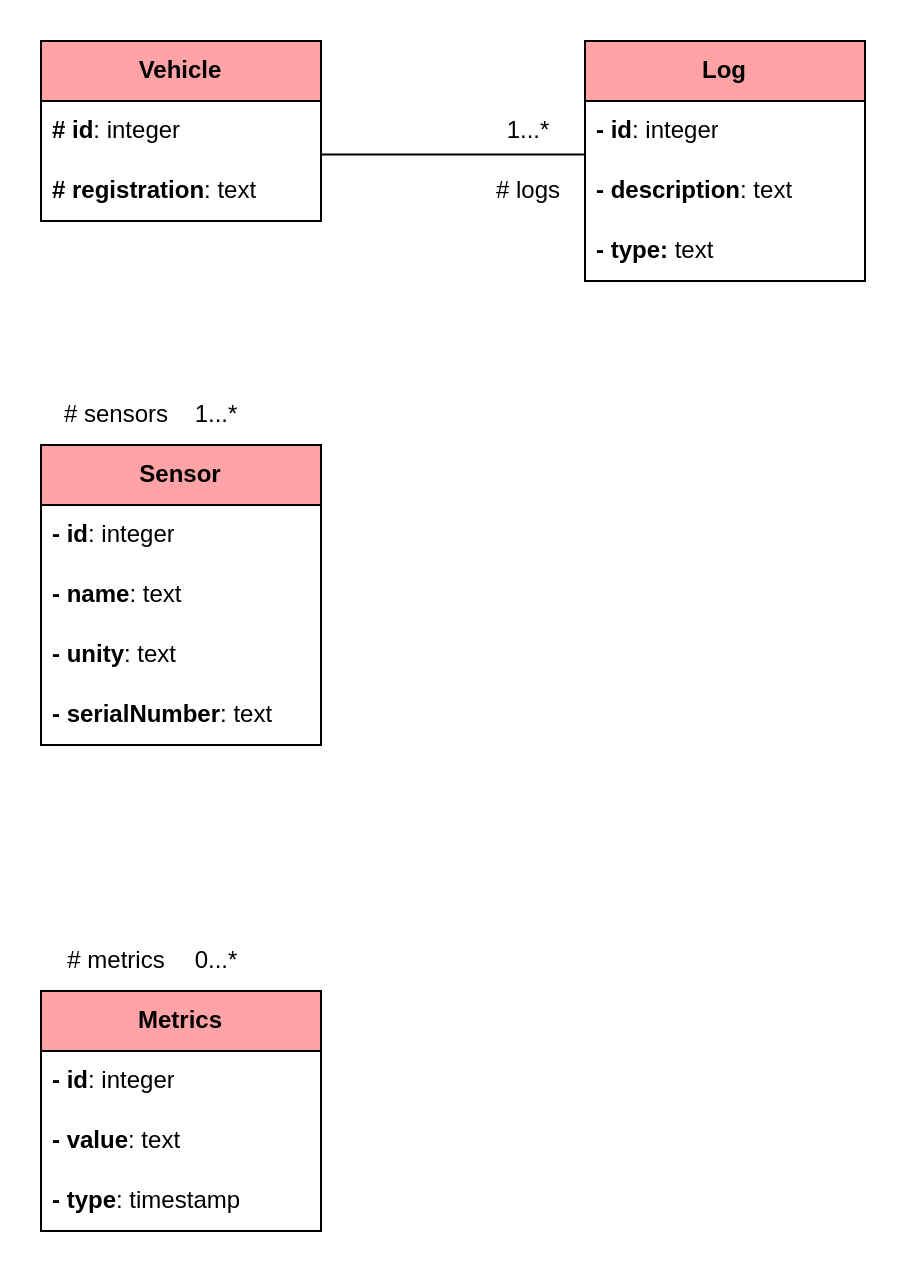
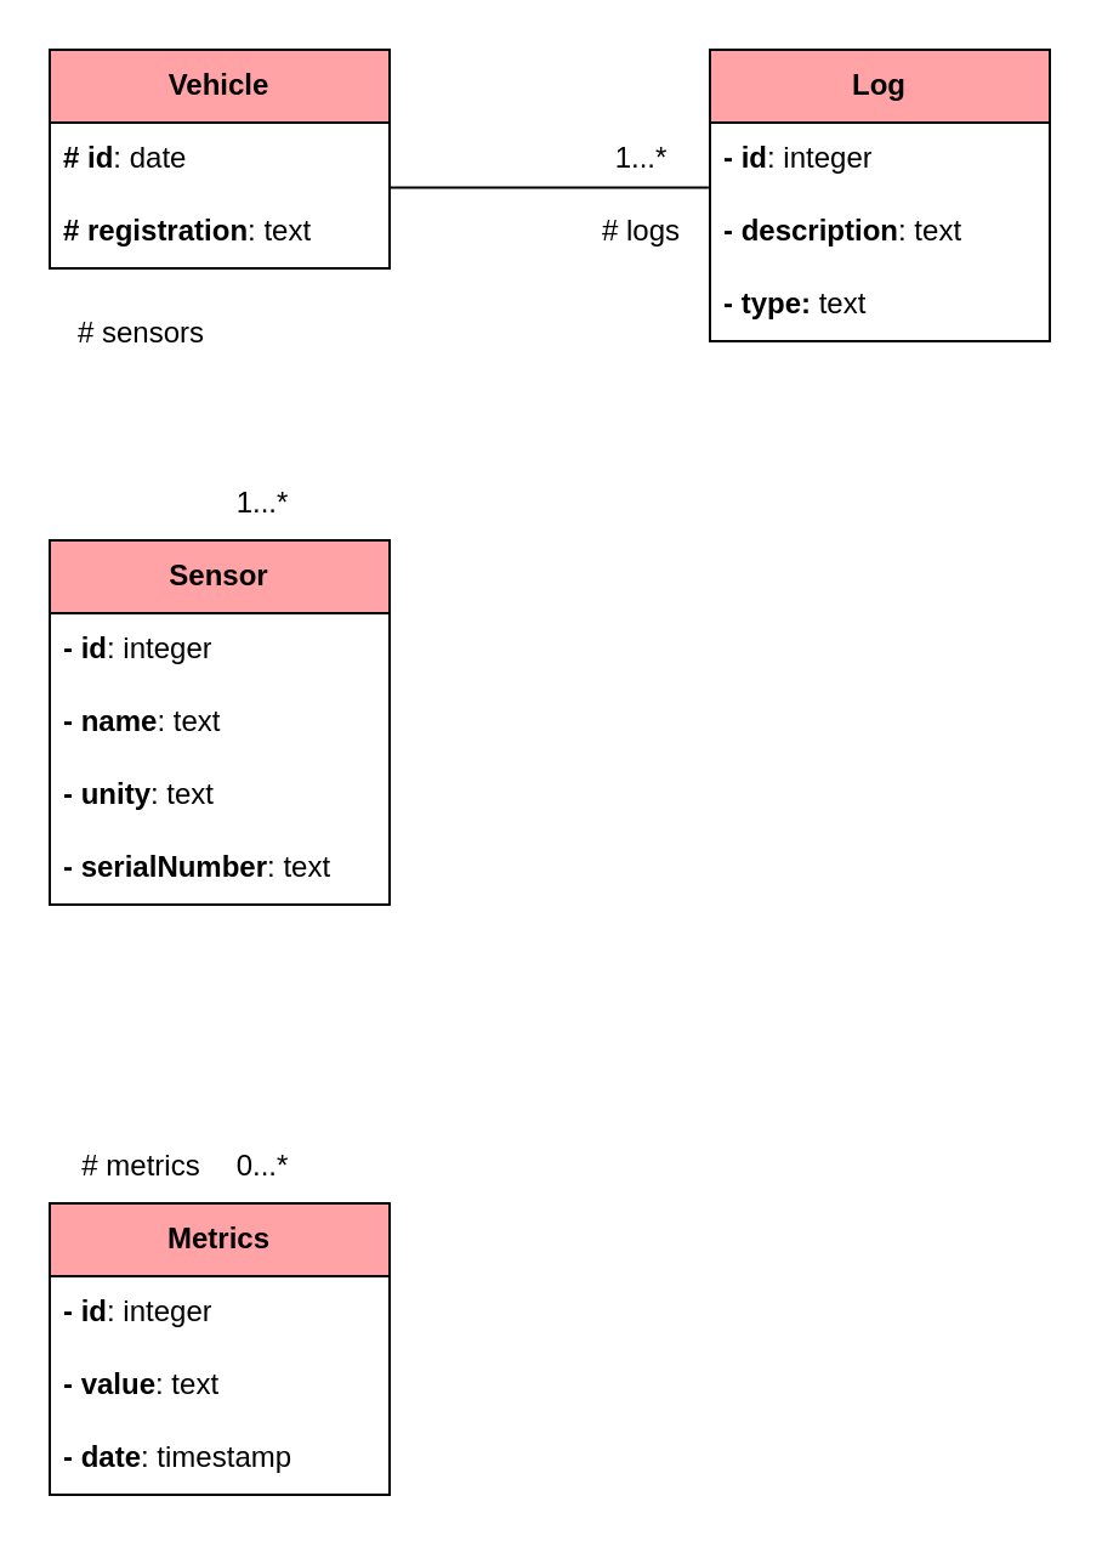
  <mxCell id="0" />
  <mxCell id="1" parent="0" />
  <mxCell id="2" value="&lt;b&gt;Vehicle&lt;/b&gt;" style="swimlane;fontStyle=0;childLayout=stackLayout;horizontal=1;startSize=30;horizontalStack=0;resizeParent=1;resizeParentMax=0;resizeLast=0;collapsible=1;marginBottom=0;whiteSpace=wrap;html=1;fillColor=light-dark(#FFA3A6,var(--ge-dark-color, #121212));" vertex="1" parent="1"><mxGeometry x="20" y="20" width="140" height="90" as="geometry" /></mxCell>
- <mxCell id="3" value="&lt;b&gt;# id&lt;/b&gt;: integer" style="text;strokeColor=none;fillColor=none;align=left;verticalAlign=middle;spacingLeft=4;spacingRight=4;overflow=hidden;points=[[0,0.5],[1,0.5]];portConstraint=eastwest;rotatable=0;whiteSpace=wrap;html=1;" vertex="1" parent="2"><mxGeometry y="30" width="140" height="30" as="geometry" /></mxCell>
+ <mxCell id="3" value="&lt;b&gt;# id&lt;/b&gt;: date" style="text;strokeColor=none;fillColor=none;align=left;verticalAlign=middle;spacingLeft=4;spacingRight=4;overflow=hidden;points=[[0,0.5],[1,0.5]];portConstraint=eastwest;rotatable=0;whiteSpace=wrap;html=1;" vertex="1" parent="2"><mxGeometry y="30" width="140" height="30" as="geometry" /></mxCell>
  <mxCell id="4" value="&lt;b&gt;# registration&lt;/b&gt;: text" style="text;strokeColor=none;fillColor=none;align=left;verticalAlign=middle;spacingLeft=4;spacingRight=4;overflow=hidden;points=[[0,0.5],[1,0.5]];portConstraint=eastwest;rotatable=0;whiteSpace=wrap;html=1;" vertex="1" parent="2"><mxGeometry y="60" width="140" height="30" as="geometry" /></mxCell>
  <mxCell id="5" value="&lt;b&gt;Log&lt;/b&gt;" style="swimlane;fontStyle=0;childLayout=stackLayout;horizontal=1;startSize=30;horizontalStack=0;resizeParent=1;resizeParentMax=0;resizeLast=0;collapsible=1;marginBottom=0;whiteSpace=wrap;html=1;fillColor=light-dark(#FFA3A6,var(--ge-dark-color, #121212));" vertex="1" parent="1"><mxGeometry x="292" y="20" width="140" height="120" as="geometry" /></mxCell>
  <mxCell id="6" value="&lt;b&gt;- id&lt;/b&gt;: integer" style="text;strokeColor=none;fillColor=none;align=left;verticalAlign=middle;spacingLeft=4;spacingRight=4;overflow=hidden;points=[[0,0.5],[1,0.5]];portConstraint=eastwest;rotatable=0;whiteSpace=wrap;html=1;" vertex="1" parent="5"><mxGeometry y="30" width="140" height="30" as="geometry" /></mxCell>
  <mxCell id="7" value="&lt;b&gt;- description&lt;/b&gt;: text" style="text;strokeColor=none;fillColor=none;align=left;verticalAlign=middle;spacingLeft=4;spacingRight=4;overflow=hidden;points=[[0,0.5],[1,0.5]];portConstraint=eastwest;rotatable=0;whiteSpace=wrap;html=1;" vertex="1" parent="5"><mxGeometry y="60" width="140" height="30" as="geometry" /></mxCell>
  <mxCell id="8" value="&lt;b&gt;- type:&lt;/b&gt;&amp;nbsp;text" style="text;strokeColor=none;fillColor=none;align=left;verticalAlign=middle;spacingLeft=4;spacingRight=4;overflow=hidden;points=[[0,0.5],[1,0.5]];portConstraint=eastwest;rotatable=0;whiteSpace=wrap;html=1;" vertex="1" parent="5"><mxGeometry y="90" width="140" height="30" as="geometry" /></mxCell>
  <mxCell id="9" value="&lt;b&gt;Sensor&lt;/b&gt;" style="swimlane;fontStyle=0;childLayout=stackLayout;horizontal=1;startSize=30;horizontalStack=0;resizeParent=1;resizeParentMax=0;resizeLast=0;collapsible=1;marginBottom=0;whiteSpace=wrap;html=1;fillColor=light-dark(#FFA3A6,var(--ge-dark-color, #121212));" vertex="1" parent="1"><mxGeometry x="20" y="222" width="140" height="150" as="geometry"><mxRectangle x="120" y="280" width="80" height="30" as="alternateBounds" /></mxGeometry></mxCell>
  <mxCell id="10" value="&lt;b&gt;- id&lt;/b&gt;: integer" style="text;strokeColor=none;fillColor=none;align=left;verticalAlign=middle;spacingLeft=4;spacingRight=4;overflow=hidden;points=[[0,0.5],[1,0.5]];portConstraint=eastwest;rotatable=0;whiteSpace=wrap;html=1;" vertex="1" parent="9"><mxGeometry y="30" width="140" height="30" as="geometry" /></mxCell>
  <mxCell id="11" value="&lt;b&gt;- name&lt;/b&gt;: text" style="text;strokeColor=none;fillColor=none;align=left;verticalAlign=middle;spacingLeft=4;spacingRight=4;overflow=hidden;points=[[0,0.5],[1,0.5]];portConstraint=eastwest;rotatable=0;whiteSpace=wrap;html=1;" vertex="1" parent="9"><mxGeometry y="60" width="140" height="30" as="geometry" /></mxCell>
  <mxCell id="12" value="&lt;b&gt;- unity&lt;/b&gt;: text" style="text;strokeColor=none;fillColor=none;align=left;verticalAlign=middle;spacingLeft=4;spacingRight=4;overflow=hidden;points=[[0,0.5],[1,0.5]];portConstraint=eastwest;rotatable=0;whiteSpace=wrap;html=1;" vertex="1" parent="9"><mxGeometry y="90" width="140" height="30" as="geometry" /></mxCell>
  <mxCell id="13" value="&lt;b&gt;- serialNumber&lt;/b&gt;: text" style="text;strokeColor=none;fillColor=none;align=left;verticalAlign=middle;spacingLeft=4;spacingRight=4;overflow=hidden;points=[[0,0.5],[1,0.5]];portConstraint=eastwest;rotatable=0;whiteSpace=wrap;html=1;" vertex="1" parent="9"><mxGeometry y="120" width="140" height="30" as="geometry" /></mxCell>
  <mxCell id="14" value="&lt;b&gt;Metrics&lt;/b&gt;" style="swimlane;fontStyle=0;childLayout=stackLayout;horizontal=1;startSize=30;horizontalStack=0;resizeParent=1;resizeParentMax=0;resizeLast=0;collapsible=1;marginBottom=0;whiteSpace=wrap;html=1;fillColor=light-dark(#FFA3A6,var(--ge-dark-color, #121212));" vertex="1" parent="1"><mxGeometry x="20" y="495" width="140" height="120" as="geometry" /></mxCell>
  <mxCell id="15" value="&lt;b&gt;- id&lt;/b&gt;: integer" style="text;strokeColor=none;fillColor=none;align=left;verticalAlign=middle;spacingLeft=4;spacingRight=4;overflow=hidden;points=[[0,0.5],[1,0.5]];portConstraint=eastwest;rotatable=0;whiteSpace=wrap;html=1;" vertex="1" parent="14"><mxGeometry y="30" width="140" height="30" as="geometry" /></mxCell>
  <mxCell id="16" value="&lt;b&gt;- value&lt;/b&gt;: text" style="text;strokeColor=none;fillColor=none;align=left;verticalAlign=middle;spacingLeft=4;spacingRight=4;overflow=hidden;points=[[0,0.5],[1,0.5]];portConstraint=eastwest;rotatable=0;whiteSpace=wrap;html=1;" vertex="1" parent="14"><mxGeometry y="60" width="140" height="30" as="geometry" /></mxCell>
- <mxCell id="17" value="&lt;b&gt;- type&lt;/b&gt;: timestamp" style="text;strokeColor=none;fillColor=none;align=left;verticalAlign=middle;spacingLeft=4;spacingRight=4;overflow=hidden;points=[[0,0.5],[1,0.5]];portConstraint=eastwest;rotatable=0;whiteSpace=wrap;html=1;" vertex="1" parent="14"><mxGeometry y="90" width="140" height="30" as="geometry" /></mxCell>
+ <mxCell id="17" value="&lt;b&gt;- date&lt;/b&gt;: timestamp" style="text;strokeColor=none;fillColor=none;align=left;verticalAlign=middle;spacingLeft=4;spacingRight=4;overflow=hidden;points=[[0,0.5],[1,0.5]];portConstraint=eastwest;rotatable=0;whiteSpace=wrap;html=1;" vertex="1" parent="14"><mxGeometry y="90" width="140" height="30" as="geometry" /></mxCell>
  <mxCell id="18" value="" style="endArrow=none;html=1;rounded=0;exitX=1;exitY=0.893;exitDx=0;exitDy=0;exitPerimeter=0;entryX=-0.004;entryY=0.893;entryDx=0;entryDy=0;entryPerimeter=0;" edge="1" parent="1" source="3" target="6"><mxGeometry width="50" height="50" relative="1" as="geometry"><mxPoint x="210" y="60" as="sourcePoint" /><mxPoint x="310" y="50" as="targetPoint" /></mxGeometry></mxCell>
  <mxCell id="19" value="1...*" style="text;html=1;align=center;verticalAlign=middle;whiteSpace=wrap;rounded=0;" vertex="1" parent="1"><mxGeometry x="93" y="197" width="30" height="20" as="geometry" /></mxCell>
  <mxCell id="20" value="0...*" style="text;html=1;align=center;verticalAlign=middle;whiteSpace=wrap;rounded=0;" vertex="1" parent="1"><mxGeometry x="93" y="470" width="30" height="20" as="geometry" /></mxCell>
  <mxCell id="21" value="1...*" style="text;html=1;align=center;verticalAlign=middle;whiteSpace=wrap;rounded=0;" vertex="1" parent="1"><mxGeometry x="249" y="55" width="30" height="20" as="geometry" /></mxCell>
- <mxCell id="22" value="# sensors" style="text;html=1;align=center;verticalAlign=middle;whiteSpace=wrap;rounded=0;" vertex="1" parent="1"><mxGeometry x="28" y="192" width="60" height="30" as="geometry" /></mxCell>
+ <mxCell id="22" value="# sensors" style="text;html=1;align=center;verticalAlign=middle;whiteSpace=wrap;rounded=0;" vertex="1" parent="1"><mxGeometry x="28" y="122" width="60" height="30" as="geometry" /></mxCell>
  <mxCell id="23" value="# metrics" style="text;html=1;align=center;verticalAlign=middle;whiteSpace=wrap;rounded=0;" vertex="1" parent="1"><mxGeometry x="28" y="465" width="60" height="30" as="geometry" /></mxCell>
  <mxCell id="24" value="# logs" style="text;html=1;align=center;verticalAlign=middle;whiteSpace=wrap;rounded=0;" vertex="1" parent="1"><mxGeometry x="234" y="80" width="60" height="30" as="geometry" /></mxCell>
